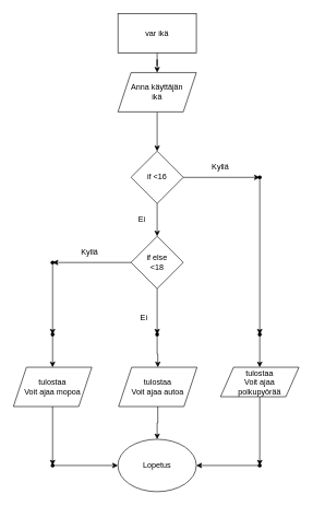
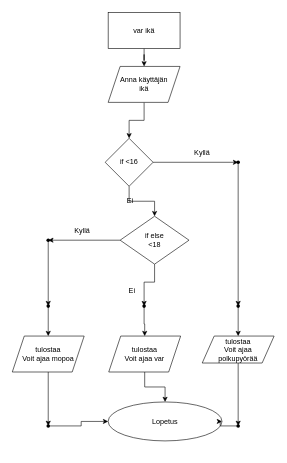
  <mxCell id="0" />
  <mxCell id="1" parent="0" />
  <mxCell id="2" value="" style="edgeStyle=orthogonalEdgeStyle;rounded=0;orthogonalLoop=1;jettySize=auto;html=1;" edge="1" parent="1" source="3" target="5"><mxGeometry relative="1" as="geometry" /></mxCell>
  <mxCell id="3" value="var ikä" style="rounded=0;whiteSpace=wrap;html=1;" vertex="1" parent="1"><mxGeometry x="180" y="20" width="120" height="60" as="geometry" /></mxCell>
  <mxCell id="4" value="" style="edgeStyle=orthogonalEdgeStyle;rounded=0;orthogonalLoop=1;jettySize=auto;html=1;" edge="1" parent="1" source="5" target="8"><mxGeometry relative="1" as="geometry" /></mxCell>
  <mxCell id="5" value="Anna käyttäjän&lt;div&gt;ikä&lt;/div&gt;" style="shape=parallelogram;perimeter=parallelogramPerimeter;whiteSpace=wrap;html=1;fixedSize=1;" vertex="1" parent="1"><mxGeometry x="180" y="110" width="120" height="60" as="geometry" /></mxCell>
  <mxCell id="6" value="" style="edgeStyle=orthogonalEdgeStyle;rounded=0;orthogonalLoop=1;jettySize=auto;html=1;" edge="1" parent="1" source="8" target="11"><mxGeometry relative="1" as="geometry" /></mxCell>
  <mxCell id="7" value="" style="edgeStyle=orthogonalEdgeStyle;rounded=0;orthogonalLoop=1;jettySize=auto;html=1;" edge="1" parent="1" source="8" target="15"><mxGeometry relative="1" as="geometry" /></mxCell>
- <mxCell id="8" value="if &amp;lt;16" style="rhombus;whiteSpace=wrap;html=1;" vertex="1" parent="1"><mxGeometry x="200" y="230" width="80" height="80" as="geometry" /></mxCell>
+ <mxCell id="8" value="if &amp;lt;16" style="rhombus;whiteSpace=wrap;html=1;" vertex="1" parent="1"><mxGeometry x="175" y="230" width="80" height="80" as="geometry" /></mxCell>
  <mxCell id="9" value="" style="edgeStyle=orthogonalEdgeStyle;rounded=0;orthogonalLoop=1;jettySize=auto;html=1;" edge="1" parent="1" source="11" target="17"><mxGeometry relative="1" as="geometry" /></mxCell>
  <mxCell id="10" value="" style="edgeStyle=orthogonalEdgeStyle;rounded=0;orthogonalLoop=1;jettySize=auto;html=1;" edge="1" parent="1" source="11" target="36"><mxGeometry relative="1" as="geometry" /></mxCell>
- <mxCell id="11" value="if else&lt;div&gt;&amp;lt;18&lt;/div&gt;" style="rhombus;whiteSpace=wrap;html=1;" vertex="1" parent="1"><mxGeometry x="200" y="360" width="80" height="80" as="geometry" /></mxCell>
+ <mxCell id="11" value="if else&lt;div&gt;&amp;lt;18&lt;/div&gt;" style="rhombus;whiteSpace=wrap;html=1;" vertex="1" parent="1"><mxGeometry x="200" y="360" width="115" height="80" as="geometry" /></mxCell>
  <mxCell id="12" value="Ei" style="text;html=1;align=center;verticalAlign=middle;whiteSpace=wrap;rounded=0;" vertex="1" parent="1"><mxGeometry x="187" y="320" width="60" height="30" as="geometry" /></mxCell>
  <mxCell id="13" value="Kyllä" style="text;html=1;align=center;verticalAlign=middle;whiteSpace=wrap;rounded=0;" vertex="1" parent="1"><mxGeometry x="307" y="240" width="60" height="30" as="geometry" /></mxCell>
  <mxCell id="14" value="" style="edgeStyle=orthogonalEdgeStyle;rounded=0;orthogonalLoop=1;jettySize=auto;html=1;" edge="1" parent="1" source="15" target="28"><mxGeometry relative="1" as="geometry" /></mxCell>
  <mxCell id="15" value="" style="shape=waypoint;sketch=0;size=6;pointerEvents=1;points=[];fillColor=default;resizable=0;rotatable=0;perimeter=centerPerimeter;snapToPoint=1;" vertex="1" parent="1"><mxGeometry x="387" y="260" width="20" height="20" as="geometry" /></mxCell>
  <mxCell id="16" value="" style="edgeStyle=orthogonalEdgeStyle;rounded=0;orthogonalLoop=1;jettySize=auto;html=1;" edge="1" parent="1" source="17" target="22"><mxGeometry relative="1" as="geometry" /></mxCell>
  <mxCell id="17" value="" style="shape=waypoint;sketch=0;size=6;pointerEvents=1;points=[];fillColor=default;resizable=0;rotatable=0;perimeter=centerPerimeter;snapToPoint=1;" vertex="1" parent="1"><mxGeometry x="70" y="390" width="20" height="20" as="geometry" /></mxCell>
  <mxCell id="18" value="Kyllä" style="text;html=1;align=center;verticalAlign=middle;whiteSpace=wrap;rounded=0;" vertex="1" parent="1"><mxGeometry x="107" y="370" width="60" height="30" as="geometry" /></mxCell>
  <mxCell id="19" value="" style="edgeStyle=orthogonalEdgeStyle;rounded=0;orthogonalLoop=1;jettySize=auto;html=1;" edge="1" parent="1" source="20" target="31"><mxGeometry relative="1" as="geometry" /></mxCell>
  <mxCell id="20" value="tulostaa&lt;div&gt;Voit ajaa mopoa&lt;/div&gt;" style="shape=parallelogram;perimeter=parallelogramPerimeter;whiteSpace=wrap;html=1;fixedSize=1;" vertex="1" parent="1"><mxGeometry x="20" y="560" width="120" height="60" as="geometry" /></mxCell>
  <mxCell id="21" value="" style="edgeStyle=orthogonalEdgeStyle;rounded=0;orthogonalLoop=1;jettySize=auto;html=1;" edge="1" parent="1" source="22" target="20"><mxGeometry relative="1" as="geometry" /></mxCell>
  <mxCell id="22" value="" style="shape=waypoint;sketch=0;size=6;pointerEvents=1;points=[];fillColor=default;resizable=0;rotatable=0;perimeter=centerPerimeter;snapToPoint=1;" vertex="1" parent="1"><mxGeometry x="70" y="500" width="20" height="20" as="geometry" /></mxCell>
  <mxCell id="23" value="" style="edgeStyle=orthogonalEdgeStyle;rounded=0;orthogonalLoop=1;jettySize=auto;html=1;" edge="1" parent="1" source="24" target="29"><mxGeometry relative="1" as="geometry" /></mxCell>
- <mxCell id="24" value="tulostaa&lt;div&gt;Voit ajaa autoa&lt;/div&gt;" style="shape=parallelogram;perimeter=parallelogramPerimeter;whiteSpace=wrap;html=1;fixedSize=1;" vertex="1" parent="1"><mxGeometry x="181" y="560" width="120" height="60" as="geometry" /></mxCell>
+ <mxCell id="24" value="tulostaa&lt;div&gt;Voit ajaa var&lt;/div&gt;" style="shape=parallelogram;perimeter=parallelogramPerimeter;whiteSpace=wrap;html=1;fixedSize=1;" vertex="1" parent="1"><mxGeometry x="181" y="560" width="120" height="60" as="geometry" /></mxCell>
  <mxCell id="25" value="" style="edgeStyle=orthogonalEdgeStyle;rounded=0;orthogonalLoop=1;jettySize=auto;html=1;" edge="1" parent="1" source="26" target="33"><mxGeometry relative="1" as="geometry" /></mxCell>
  <mxCell id="26" value="tulostaa&lt;div&gt;Voit ajaa&lt;/div&gt;&lt;div&gt;&lt;span style=&quot;background-color: initial;&quot;&gt;polkupyörää&lt;/span&gt;&lt;/div&gt;" style="shape=parallelogram;perimeter=parallelogramPerimeter;whiteSpace=wrap;html=1;fixedSize=1;" vertex="1" parent="1"><mxGeometry x="337" y="560" width="120" height="45" as="geometry" /></mxCell>
  <mxCell id="27" value="" style="edgeStyle=orthogonalEdgeStyle;rounded=0;orthogonalLoop=1;jettySize=auto;html=1;" edge="1" parent="1" source="28" target="26"><mxGeometry relative="1" as="geometry" /></mxCell>
  <mxCell id="28" value="" style="shape=waypoint;sketch=0;size=6;pointerEvents=1;points=[];fillColor=default;resizable=0;rotatable=0;perimeter=centerPerimeter;snapToPoint=1;" vertex="1" parent="1"><mxGeometry x="387" y="500" width="20" height="20" as="geometry" /></mxCell>
- <mxCell id="29" value="Lopetus" style="ellipse;whiteSpace=wrap;html=1;" vertex="1" parent="1"><mxGeometry x="180" y="670" width="120" height="80" as="geometry" /></mxCell>
+ <mxCell id="29" value="Lopetus" style="ellipse;whiteSpace=wrap;html=1;" vertex="1" parent="1"><mxGeometry x="180" y="670" width="190" height="65" as="geometry" /></mxCell>
  <mxCell id="30" value="" style="edgeStyle=orthogonalEdgeStyle;rounded=0;orthogonalLoop=1;jettySize=auto;html=1;" edge="1" parent="1" source="31" target="29"><mxGeometry relative="1" as="geometry" /></mxCell>
  <mxCell id="31" value="" style="shape=waypoint;sketch=0;size=6;pointerEvents=1;points=[];fillColor=default;resizable=0;rotatable=0;perimeter=centerPerimeter;snapToPoint=1;" vertex="1" parent="1"><mxGeometry x="70" y="700" width="20" height="20" as="geometry" /></mxCell>
  <mxCell id="32" value="" style="edgeStyle=orthogonalEdgeStyle;rounded=0;orthogonalLoop=1;jettySize=auto;html=1;" edge="1" parent="1" source="33" target="29"><mxGeometry relative="1" as="geometry" /></mxCell>
  <mxCell id="33" value="" style="shape=waypoint;sketch=0;size=6;pointerEvents=1;points=[];fillColor=default;resizable=0;rotatable=0;perimeter=centerPerimeter;snapToPoint=1;" vertex="1" parent="1"><mxGeometry x="387" y="700" width="20" height="20" as="geometry" /></mxCell>
  <mxCell id="34" value="Ei" style="text;html=1;align=center;verticalAlign=middle;whiteSpace=wrap;rounded=0;" vertex="1" parent="1"><mxGeometry x="190" y="470" width="60" height="30" as="geometry" /></mxCell>
  <mxCell id="35" value="" style="edgeStyle=orthogonalEdgeStyle;rounded=0;orthogonalLoop=1;jettySize=auto;html=1;" edge="1" parent="1" source="36" target="24"><mxGeometry relative="1" as="geometry" /></mxCell>
  <mxCell id="36" value="" style="shape=waypoint;sketch=0;size=6;pointerEvents=1;points=[];fillColor=default;resizable=0;rotatable=0;perimeter=centerPerimeter;snapToPoint=1;" vertex="1" parent="1"><mxGeometry x="230" y="500" width="20" height="20" as="geometry" /></mxCell>
